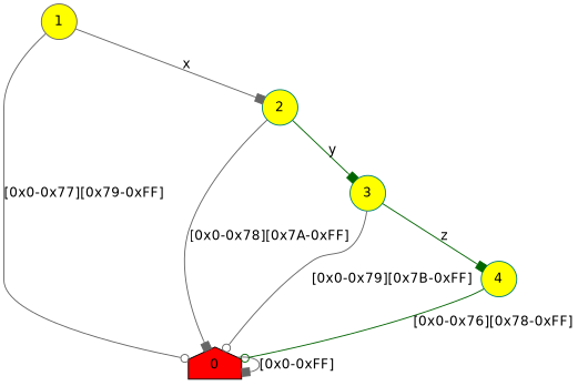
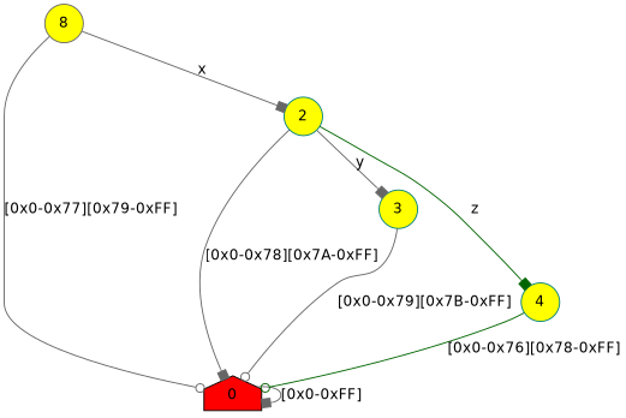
  digraph {
    fontname="DejaVu Sans"
    node [color=teal fillcolor=yellow fontname="DejaVu Sans" shape=circle style=filled]
    edge [arrowhead=box color=gray40 fontname="DejaVu Sans"]
-   1 [color=gray40]
+   1 [color=gray40 label=8]
    0 [color=black fillcolor=red shape=house]
    2
    3
    4
    1 -> 0 [arrowhead=odot label="[0x0-0x77][0x79-0xFF]"]
    1 -> 2 [label=x]
    0 -> 0 [label="[0x0-0xFF]"]
    2 -> 0 [label="[0x0-0x78][0x7A-0xFF]"]
-   2 -> 3 [color=darkgreen label=y]
+   2 -> 3 [label=y]
    3 -> 0 [arrowhead=odot label="[0x0-0x79][0x7B-0xFF]"]
-   3 -> 4 [color=darkgreen label=z]
+   2 -> 4 [color=darkgreen label=z]
    4 -> 0 [arrowhead=odot color=darkgreen label="[0x0-0x76][0x78-0xFF]"]
  }
